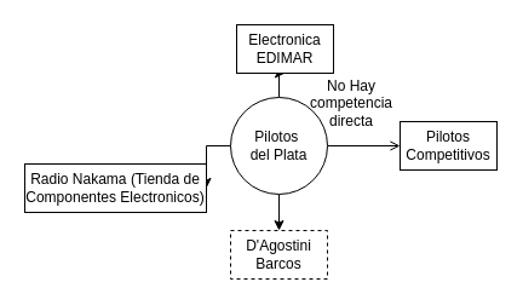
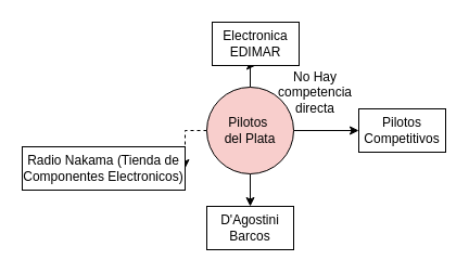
  <mxCell id="0" />
  <mxCell id="1" parent="0" />
  <mxCell id="2" value="" style="edgeStyle=orthogonalEdgeStyle;rounded=0;orthogonalLoop=1;jettySize=auto;html=1;" parent="1" source="6" target="9" edge="1"><mxGeometry relative="1" as="geometry" /></mxCell>
- <mxCell id="3" value="" style="edgeStyle=orthogonalEdgeStyle;rounded=0;orthogonalLoop=1;jettySize=auto;html=1;endArrow=open;" parent="1" source="6" target="7" edge="1"><mxGeometry relative="1" as="geometry" /></mxCell>
+ <mxCell id="3" value="" style="edgeStyle=orthogonalEdgeStyle;rounded=0;orthogonalLoop=1;jettySize=auto;html=1;" parent="1" source="6" target="7" edge="1"><mxGeometry relative="1" as="geometry" /></mxCell>
  <mxCell id="4" value="" style="edgeStyle=orthogonalEdgeStyle;rounded=0;orthogonalLoop=1;jettySize=auto;html=1;" parent="1" source="6" target="10" edge="1"><mxGeometry relative="1" as="geometry" /></mxCell>
- <mxCell id="5" value="" style="edgeStyle=orthogonalEdgeStyle;rounded=0;orthogonalLoop=1;jettySize=auto;html=1;" parent="1" source="6" target="8" edge="1"><mxGeometry relative="1" as="geometry" /></mxCell>
- <mxCell id="6" value="&lt;div&gt;&lt;span style=&quot;background-color: initial;&quot;&gt;Pilotos&amp;nbsp;&lt;/span&gt;&lt;/div&gt;&lt;div&gt;&lt;span style=&quot;background-color: initial;&quot;&gt;del Plata&lt;/span&gt;&lt;br&gt;&lt;/div&gt;" style="ellipse;whiteSpace=wrap;html=1;aspect=fixed;" parent="1" vertex="1"><mxGeometry x="190" y="80" width="80" height="80" as="geometry" /></mxCell>
+ <mxCell id="5" value="" style="edgeStyle=orthogonalEdgeStyle;rounded=0;orthogonalLoop=1;jettySize=auto;html=1;dashed=1;" parent="1" source="6" target="8" edge="1"><mxGeometry relative="1" as="geometry" /></mxCell>
+ <mxCell id="6" value="&lt;div&gt;&lt;span style=&quot;background-color: initial;&quot;&gt;Pilotos&amp;nbsp;&lt;/span&gt;&lt;/div&gt;&lt;div&gt;&lt;span style=&quot;background-color: initial;&quot;&gt;del Plata&lt;/span&gt;&lt;br&gt;&lt;/div&gt;" style="ellipse;whiteSpace=wrap;html=1;aspect=fixed;fillColor=#f8cecc;" parent="1" vertex="1"><mxGeometry x="190" y="80" width="80" height="80" as="geometry" /></mxCell>
  <mxCell id="7" value="Pilotos Competitivos" style="rounded=0;whiteSpace=wrap;html=1;" parent="1" vertex="1"><mxGeometry x="330" y="100" width="80" height="40" as="geometry" /></mxCell>
  <mxCell id="8" value="Radio Nakama (Tienda de Componentes Electronicos&lt;span style=&quot;background-color: initial;&quot;&gt;)&lt;/span&gt;" style="rounded=0;whiteSpace=wrap;html=1;" parent="1" vertex="1"><mxGeometry x="20" y="135" width="150" height="40" as="geometry" /></mxCell>
- <mxCell id="9" value="D'Agostini Barcos" style="rounded=0;whiteSpace=wrap;html=1;dashed=1;" parent="1" vertex="1"><mxGeometry x="190" y="190" width="80" height="40" as="geometry" /></mxCell>
+ <mxCell id="9" value="D'Agostini Barcos" style="rounded=0;whiteSpace=wrap;html=1;" parent="1" vertex="1"><mxGeometry x="190" y="190" width="80" height="40" as="geometry" /></mxCell>
  <mxCell id="10" value="Electronica EDIMAR" style="rounded=0;whiteSpace=wrap;html=1;" parent="1" vertex="1"><mxGeometry x="195" y="20" width="80" height="40" as="geometry" /></mxCell>
  <mxCell id="11" value="No Hay competencia directa" style="text;html=1;align=center;verticalAlign=middle;whiteSpace=wrap;rounded=0;" vertex="1" parent="1"><mxGeometry x="260" y="70" width="60" height="30" as="geometry" /></mxCell>
